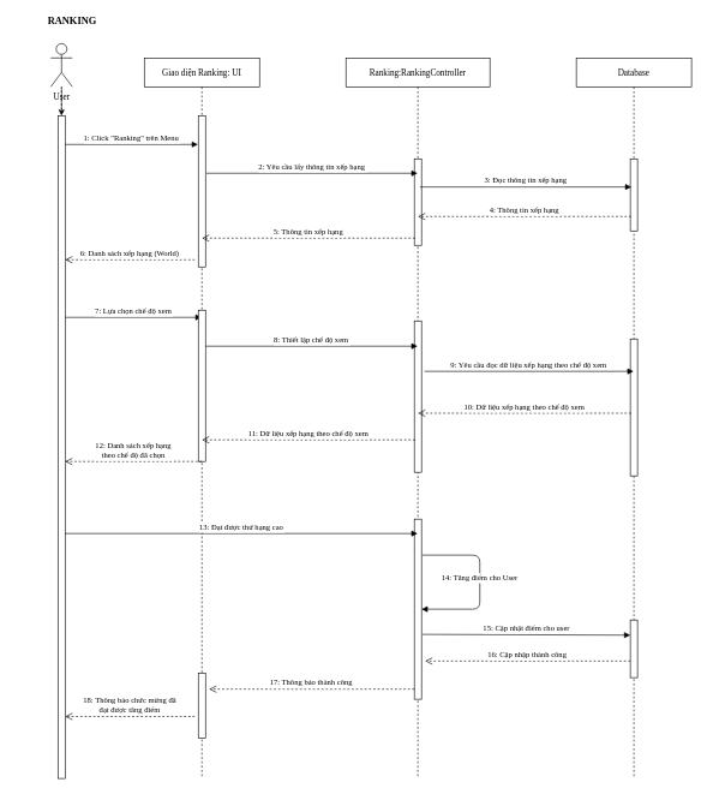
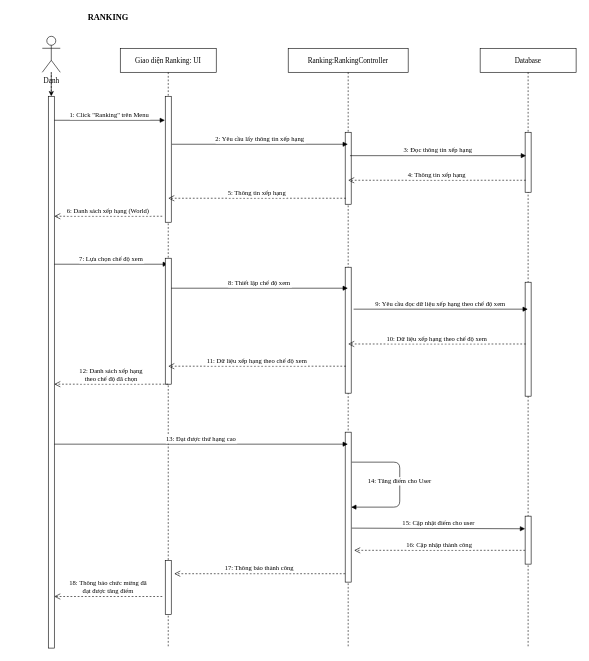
  <mxCell id="0" />
  <mxCell id="1" parent="0" />
  <mxCell id="2" value="" style="endArrow=none;dashed=1;html=1;fontFamily=Verdana;" edge="1" parent="1" target="7"><mxGeometry width="50" height="50" relative="1" as="geometry"><mxPoint x="85" y="800" as="sourcePoint" /><mxPoint x="530" y="240" as="targetPoint" /></mxGeometry></mxCell>
  <mxCell id="3" value="Giao diện Ranking: UI" style="shape=umlLifeline;perimeter=lifelinePerimeter;container=1;collapsible=0;recursiveResize=0;rounded=0;shadow=0;strokeWidth=1;fontFamily=Verdana;" vertex="1" parent="1"><mxGeometry x="200" y="80" width="160" height="1000" as="geometry" /></mxCell>
  <mxCell id="4" value="" style="points=[];perimeter=orthogonalPerimeter;rounded=0;shadow=0;strokeWidth=1;fontFamily=Verdana;" vertex="1" parent="3"><mxGeometry x="75" y="80" width="10" height="210" as="geometry" /></mxCell>
  <mxCell id="5" value="" style="points=[];perimeter=orthogonalPerimeter;rounded=0;shadow=0;strokeWidth=1;fontFamily=Verdana;" vertex="1" parent="3"><mxGeometry x="75" y="854" width="10" height="90" as="geometry" /></mxCell>
  <mxCell id="6" value="" style="edgeStyle=orthogonalEdgeStyle;rounded=0;orthogonalLoop=1;jettySize=auto;html=1;" edge="1" parent="1" source="7" target="8"><mxGeometry relative="1" as="geometry" /></mxCell>
- <mxCell id="7" value="User" style="shape=umlActor;verticalLabelPosition=bottom;verticalAlign=top;html=1;outlineConnect=0;fontFamily=Verdana;" vertex="1" parent="1"><mxGeometry x="70" y="60" width="30" height="60" as="geometry" /></mxCell>
+ <mxCell id="7" value="Danh" style="shape=umlActor;verticalLabelPosition=bottom;verticalAlign=top;html=1;outlineConnect=0;fontFamily=Verdana;" vertex="1" parent="1"><mxGeometry x="70" y="60" width="30" height="60" as="geometry" /></mxCell>
  <mxCell id="8" value="" style="points=[];perimeter=orthogonalPerimeter;rounded=0;shadow=0;strokeWidth=1;fontFamily=Verdana;" vertex="1" parent="1"><mxGeometry y="160" width="10" height="920" as="geometry" x="80" /></mxCell>
  <mxCell id="9" value="1: Click &quot;Ranking&quot; trên Menu" style="verticalAlign=bottom;endArrow=block;shadow=0;strokeWidth=1;fontFamily=Verdana;exitX=1.1;exitY=0.117;exitDx=0;exitDy=0;exitPerimeter=0;" edge="1" parent="1"><mxGeometry relative="1" as="geometry"><mxPoint x="90" y="200" as="sourcePoint" /><mxPoint x="274.5" y="200" as="targetPoint" /></mxGeometry></mxCell>
- <mxCell id="10" value="&lt;font size=&quot;1&quot;&gt;&lt;b style=&quot;font-size: 14px&quot;&gt;RANKING&lt;/b&gt;&lt;/font&gt;" style="text;html=1;strokeColor=none;fillColor=none;align=center;verticalAlign=middle;whiteSpace=wrap;rounded=0;fontFamily=Verdana;" vertex="1" parent="1"><mxGeometry x="20" y="20" width="160" height="20" as="geometry" /></mxCell>
+ <mxCell id="10" value="&lt;font size=&quot;1&quot;&gt;&lt;b style=&quot;font-size: 14px&quot;&gt;RANKING&lt;/b&gt;&lt;/font&gt;" style="text;html=1;strokeColor=none;fillColor=none;align=center;verticalAlign=middle;whiteSpace=wrap;rounded=0;fontFamily=Verdana;" vertex="1" parent="1"><mxGeometry x="100" y="20" width="160" height="20" as="geometry" /></mxCell>
  <mxCell id="11" value="Ranking:RankingController" style="shape=umlLifeline;perimeter=lifelinePerimeter;container=1;collapsible=0;recursiveResize=0;rounded=0;shadow=0;strokeWidth=1;fontFamily=Verdana;" vertex="1" parent="1"><mxGeometry x="480" y="80" width="200" height="1000" as="geometry" /></mxCell>
  <mxCell id="12" value="" style="points=[];perimeter=orthogonalPerimeter;rounded=0;shadow=0;strokeWidth=1;fontFamily=Verdana;" vertex="1" parent="11"><mxGeometry x="95" y="140" width="10" height="120" as="geometry" /></mxCell>
  <mxCell id="13" value="" style="points=[];perimeter=orthogonalPerimeter;rounded=0;shadow=0;strokeWidth=1;fontFamily=Verdana;" vertex="1" parent="11"><mxGeometry x="95" y="365" width="10" height="210" as="geometry" /></mxCell>
  <mxCell id="14" value="" style="points=[];perimeter=orthogonalPerimeter;rounded=0;shadow=0;strokeWidth=1;fontFamily=Verdana;" vertex="1" parent="11"><mxGeometry x="95" y="640" width="10" height="250" as="geometry" /></mxCell>
  <mxCell id="15" value="Database" style="shape=umlLifeline;perimeter=lifelinePerimeter;container=1;collapsible=0;recursiveResize=0;rounded=0;shadow=0;strokeWidth=1;fontFamily=Verdana;" vertex="1" parent="1"><mxGeometry x="800" y="80" width="160" height="1000" as="geometry" /></mxCell>
  <mxCell id="16" value="" style="points=[];perimeter=orthogonalPerimeter;rounded=0;shadow=0;strokeWidth=1;fontFamily=Verdana;" vertex="1" parent="15"><mxGeometry x="75" y="390" width="10" height="190" as="geometry" /></mxCell>
  <mxCell id="17" value="" style="points=[];perimeter=orthogonalPerimeter;rounded=0;shadow=0;strokeWidth=1;fontFamily=Verdana;" vertex="1" parent="15"><mxGeometry x="75" y="780" width="10" height="80" as="geometry" /></mxCell>
  <mxCell id="18" value="" style="points=[];perimeter=orthogonalPerimeter;rounded=0;shadow=0;strokeWidth=1;fontFamily=Verdana;" vertex="1" parent="15"><mxGeometry x="75" y="140" width="10" height="100" as="geometry" /></mxCell>
  <mxCell id="19" value="2: Yêu cầu lấy thông tin xếp hạng" style="verticalAlign=bottom;endArrow=block;shadow=0;strokeWidth=1;fontFamily=Verdana;" edge="1" parent="1" target="11"><mxGeometry relative="1" as="geometry"><mxPoint x="286" y="240" as="sourcePoint" /><mxPoint x="555.5" y="240" as="targetPoint" /></mxGeometry></mxCell>
  <mxCell id="20" value="7: Lựa chọn chế độ xem" style="verticalAlign=bottom;endArrow=block;shadow=0;strokeWidth=1;fontFamily=Verdana;exitX=1.1;exitY=0.117;exitDx=0;exitDy=0;exitPerimeter=0;" edge="1" parent="1" target="3"><mxGeometry relative="1" as="geometry"><mxPoint x="90" y="440" as="sourcePoint" /><mxPoint x="260" y="440" as="targetPoint" /></mxGeometry></mxCell>
  <mxCell id="21" value="9: Yêu cầu đọc dữ liệu xếp hạng theo chế độ xem" style="verticalAlign=bottom;endArrow=block;shadow=0;strokeWidth=1;fontFamily=Verdana;exitX=1.4;exitY=0.333;exitDx=0;exitDy=0;exitPerimeter=0;" edge="1" parent="1" target="15" source="13"><mxGeometry relative="1" as="geometry"><mxPoint x="570" y="640" as="sourcePoint" /><mxPoint x="1039.5" y="640" as="targetPoint" /></mxGeometry></mxCell>
  <mxCell id="22" value="3: Đọc thông tin xếp hạng" style="verticalAlign=bottom;endArrow=block;shadow=0;strokeWidth=1;fontFamily=Verdana;" edge="1" parent="1"><mxGeometry relative="1" as="geometry"><mxPoint x="583" y="259" as="sourcePoint" /><mxPoint x="876.5" y="259" as="targetPoint" /></mxGeometry></mxCell>
  <mxCell id="23" value="4: Thông tin xếp hạng" style="verticalAlign=bottom;endArrow=open;dashed=1;endSize=8;shadow=0;strokeWidth=1;fontFamily=Verdana;" edge="1" parent="1"><mxGeometry relative="1" as="geometry"><mxPoint x="580" y="300" as="targetPoint" /><mxPoint x="876" y="300" as="sourcePoint" /></mxGeometry></mxCell>
  <mxCell id="24" value="5: Thông tin xếp hạng" style="verticalAlign=bottom;endArrow=open;dashed=1;endSize=8;shadow=0;strokeWidth=1;fontFamily=Verdana;" edge="1" parent="1"><mxGeometry relative="1" as="geometry"><mxPoint x="280" y="330" as="targetPoint" /><mxPoint x="576" y="330" as="sourcePoint" /></mxGeometry></mxCell>
  <mxCell id="25" value="6: Danh sách xếp hạng (World)" style="verticalAlign=bottom;endArrow=open;dashed=1;endSize=8;shadow=0;strokeWidth=1;fontFamily=Verdana;" edge="1" parent="1"><mxGeometry relative="1" as="geometry"><mxPoint x="90" y="360" as="targetPoint" /><mxPoint x="270" y="360" as="sourcePoint" /></mxGeometry></mxCell>
  <mxCell id="26" value="" style="points=[];perimeter=orthogonalPerimeter;rounded=0;shadow=0;strokeWidth=1;fontFamily=Verdana;" vertex="1" parent="1"><mxGeometry x="275" y="430" width="10" height="210" as="geometry" /></mxCell>
  <mxCell id="27" value="8: Thiết lập chế độ xem" style="verticalAlign=bottom;endArrow=block;shadow=0;strokeWidth=1;fontFamily=Verdana;exitX=1.1;exitY=0.117;exitDx=0;exitDy=0;exitPerimeter=0;" edge="1" parent="1" target="11"><mxGeometry relative="1" as="geometry"><mxPoint x="285" y="480" as="sourcePoint" /><mxPoint x="474.5" y="480" as="targetPoint" /></mxGeometry></mxCell>
  <mxCell id="28" value="10: Dữ liệu xếp hạng theo chế độ xem" style="verticalAlign=bottom;endArrow=open;dashed=1;endSize=8;shadow=0;strokeWidth=1;fontFamily=Verdana;" edge="1" parent="1"><mxGeometry relative="1" as="geometry"><mxPoint x="580" y="573" as="targetPoint" /><mxPoint x="876" y="573" as="sourcePoint" /></mxGeometry></mxCell>
  <mxCell id="29" value="11: Dữ liệu xếp hạng theo chế độ xem" style="verticalAlign=bottom;endArrow=open;dashed=1;endSize=8;shadow=0;strokeWidth=1;fontFamily=Verdana;" edge="1" parent="1"><mxGeometry relative="1" as="geometry"><mxPoint x="280" y="610" as="targetPoint" /><mxPoint x="576" y="610" as="sourcePoint" /></mxGeometry></mxCell>
  <mxCell id="30" value="12: Danh sách xếp hạng&#10;theo chế độ đã chọn" style="verticalAlign=bottom;endArrow=open;dashed=1;endSize=8;shadow=0;strokeWidth=1;fontFamily=Verdana;" edge="1" parent="1"><mxGeometry relative="1" as="geometry"><mxPoint x="90" y="640" as="targetPoint" /><mxPoint x="280" y="640" as="sourcePoint" /></mxGeometry></mxCell>
  <mxCell id="31" value="13: Đạt được thứ hạng cao" style="verticalAlign=bottom;endArrow=block;shadow=0;strokeWidth=1;fontFamily=Verdana;exitX=1.4;exitY=0.333;exitDx=0;exitDy=0;exitPerimeter=0;" edge="1" parent="1" target="11"><mxGeometry relative="1" as="geometry"><mxPoint x="90" y="740" as="sourcePoint" /><mxPoint x="380.5" y="740" as="targetPoint" /></mxGeometry></mxCell>
  <mxCell id="32" value="14: Tăng điểm cho User" style="verticalAlign=bottom;endArrow=block;shadow=0;strokeWidth=1;fontFamily=Verdana;exitX=1.4;exitY=0.333;exitDx=0;exitDy=0;exitPerimeter=0;" edge="1" parent="1" target="14"><mxGeometry x="0.021" relative="1" as="geometry"><mxPoint x="586" y="770" as="sourcePoint" /><mxPoint x="746" y="820" as="targetPoint" /><Array as="points"><mxPoint x="666" y="770" /><mxPoint x="666" y="845" /></Array><mxPoint as="offset" /></mxGeometry></mxCell>
  <mxCell id="33" value="15: Cập nhật điểm cho user" style="verticalAlign=bottom;endArrow=block;shadow=0;strokeWidth=1;fontFamily=Verdana;exitX=1.4;exitY=0.333;exitDx=0;exitDy=0;exitPerimeter=0;entryX=0;entryY=0.263;entryDx=0;entryDy=0;entryPerimeter=0;" edge="1" parent="1" target="17"><mxGeometry relative="1" as="geometry"><mxPoint x="586" y="880" as="sourcePoint" /><mxPoint x="1075.5" y="880" as="targetPoint" /></mxGeometry></mxCell>
  <mxCell id="34" value="16: Cập nhập thành công" style="verticalAlign=bottom;endArrow=open;dashed=1;endSize=8;shadow=0;strokeWidth=1;fontFamily=Verdana;" edge="1" parent="1"><mxGeometry relative="1" as="geometry"><mxPoint x="590" y="917" as="targetPoint" /><mxPoint x="875" y="917" as="sourcePoint" /></mxGeometry></mxCell>
  <mxCell id="35" value="17: Thông báo thành công" style="verticalAlign=bottom;endArrow=open;dashed=1;endSize=8;shadow=0;strokeWidth=1;fontFamily=Verdana;" edge="1" parent="1"><mxGeometry relative="1" as="geometry"><mxPoint x="290" y="956" as="targetPoint" /><mxPoint x="575" y="956" as="sourcePoint" /></mxGeometry></mxCell>
  <mxCell id="36" value="18: Thông báo chức mừng đã&#10;đạt được tăng điểm" style="verticalAlign=bottom;endArrow=open;dashed=1;endSize=8;shadow=0;strokeWidth=1;fontFamily=Verdana;" edge="1" parent="1"><mxGeometry relative="1" as="geometry"><mxPoint x="90" y="994" as="targetPoint" /><mxPoint x="270" y="994" as="sourcePoint" /></mxGeometry></mxCell>
